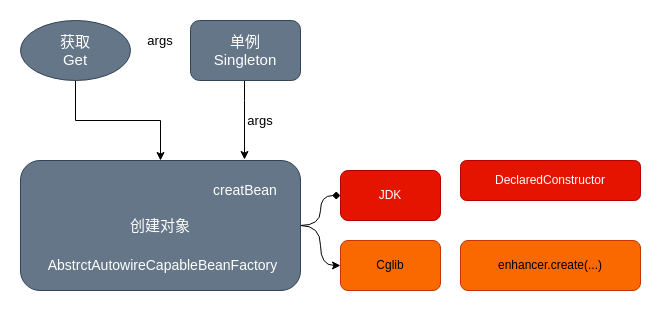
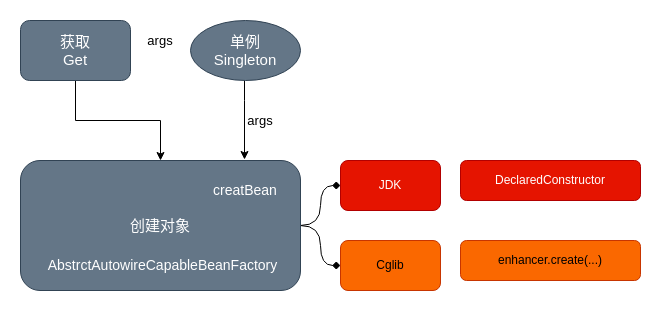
  <mxCell id="0" />
  <mxCell id="1" parent="0" />
  <mxCell id="2" value="" style="edgeStyle=orthogonalEdgeStyle;rounded=0;orthogonalLoop=1;jettySize=auto;html=1;" edge="1" parent="1" source="3" target="9"><mxGeometry relative="1" as="geometry" /></mxCell>
- <mxCell id="3" value="&lt;font style=&quot;font-size: 15px&quot;&gt;获取&lt;br&gt;Get&lt;/font&gt;" style="ellipse;whiteSpace=wrap;html=1;fillColor=#647687;strokeColor=#314354;fontColor=#ffffff;" vertex="1" parent="1"><mxGeometry x="20" y="20" width="110" height="60" as="geometry" /></mxCell>
+ <mxCell id="3" value="&lt;font style=&quot;font-size: 15px&quot;&gt;获取&lt;br&gt;Get&lt;/font&gt;" style="rounded=1;whiteSpace=wrap;html=1;fillColor=#647687;strokeColor=#314354;fontColor=#ffffff;" vertex="1" parent="1"><mxGeometry x="20" y="20" width="110" height="60" as="geometry" /></mxCell>
  <mxCell id="4" value="" style="edgeStyle=orthogonalEdgeStyle;rounded=0;orthogonalLoop=1;jettySize=auto;html=1;" edge="1" parent="1" source="5"><mxGeometry relative="1" as="geometry"><mxPoint x="244" y="159" as="targetPoint" /><Array as="points"><mxPoint x="244" y="100" /><mxPoint x="244" y="100" /></Array></mxGeometry></mxCell>
- <mxCell id="5" value="&lt;font style=&quot;font-size: 15px&quot;&gt;单例&lt;br&gt;Singleton&lt;/font&gt;" style="rounded=1;whiteSpace=wrap;html=1;fillColor=#647687;strokeColor=#314354;fontColor=#ffffff;" vertex="1" parent="1"><mxGeometry x="190" y="20" width="110" height="60" as="geometry" /></mxCell>
+ <mxCell id="5" value="&lt;font style=&quot;font-size: 15px&quot;&gt;单例&lt;br&gt;Singleton&lt;/font&gt;" style="ellipse;whiteSpace=wrap;html=1;fillColor=#647687;strokeColor=#314354;fontColor=#ffffff;" vertex="1" parent="1"><mxGeometry x="190" y="20" width="110" height="60" as="geometry" /></mxCell>
  <mxCell id="6" value="&lt;font style=&quot;font-size: 13px&quot;&gt;args&lt;/font&gt;" style="text;html=1;strokeColor=none;fillColor=none;align=center;verticalAlign=middle;whiteSpace=wrap;rounded=0;" vertex="1" parent="1"><mxGeometry x="140" y="30" width="40" height="20" as="geometry" /></mxCell>
  <mxCell id="7" style="edgeStyle=orthogonalEdgeStyle;orthogonalLoop=1;jettySize=auto;html=1;entryX=0;entryY=0.5;entryDx=0;entryDy=0;curved=1;endArrow=diamond;" edge="1" parent="1" source="9" target="13"><mxGeometry relative="1" as="geometry" /></mxCell>
- <mxCell id="8" style="edgeStyle=orthogonalEdgeStyle;orthogonalLoop=1;jettySize=auto;html=1;entryX=0;entryY=0.5;entryDx=0;entryDy=0;curved=1;" edge="1" parent="1" source="9" target="14"><mxGeometry relative="1" as="geometry" /></mxCell>
+ <mxCell id="8" style="edgeStyle=orthogonalEdgeStyle;orthogonalLoop=1;jettySize=auto;html=1;entryX=0;entryY=0.5;entryDx=0;entryDy=0;curved=1;endArrow=diamond;" edge="1" parent="1" source="9" target="14"><mxGeometry relative="1" as="geometry" /></mxCell>
  <mxCell id="9" value="&lt;font style=&quot;font-size: 15px&quot;&gt;创建对象&lt;/font&gt;" style="rounded=1;whiteSpace=wrap;html=1;fillColor=#647687;strokeColor=#314354;fontColor=#ffffff;" vertex="1" parent="1"><mxGeometry x="20" y="160" width="280" height="130" as="geometry" /></mxCell>
  <mxCell id="10" value="&lt;font style=&quot;font-size: 14px&quot; color=&quot;#ffffff&quot;&gt;AbstrctAutowireCapableBeanFactory&lt;/font&gt;" style="text;html=1;strokeColor=none;fillColor=none;align=center;verticalAlign=middle;whiteSpace=wrap;rounded=0;" vertex="1" parent="1"><mxGeometry x="55" y="250" width="215" height="30" as="geometry" /></mxCell>
  <mxCell id="11" value="&lt;font style=&quot;font-size: 14px&quot; color=&quot;#ffffff&quot;&gt;creatBean&lt;/font&gt;" style="text;html=1;strokeColor=none;fillColor=none;align=center;verticalAlign=middle;whiteSpace=wrap;rounded=0;" vertex="1" parent="1"><mxGeometry x="210" y="170" width="70" height="40" as="geometry" /></mxCell>
  <mxCell id="12" value="&lt;font style=&quot;font-size: 13px&quot;&gt;args&lt;/font&gt;" style="text;html=1;strokeColor=none;fillColor=none;align=center;verticalAlign=middle;whiteSpace=wrap;rounded=0;" vertex="1" parent="1"><mxGeometry x="240" y="110" width="40" height="20" as="geometry" /></mxCell>
- <mxCell id="13" value="JDK" style="rounded=1;whiteSpace=wrap;html=1;fillColor=#e51400;strokeColor=#B20000;fontColor=#ffffff;" vertex="1" parent="1"><mxGeometry x="340" y="170" width="100" height="50" as="geometry" /></mxCell>
+ <mxCell id="13" value="JDK" style="rounded=1;whiteSpace=wrap;html=1;fillColor=#e51400;strokeColor=#B20000;fontColor=#ffffff;" vertex="1" parent="1"><mxGeometry x="340" y="160" width="100" height="50" as="geometry" /></mxCell>
  <mxCell id="14" value="Cglib" style="rounded=1;whiteSpace=wrap;html=1;fillColor=#fa6800;strokeColor=#C73500;fontColor=#000000;" vertex="1" parent="1"><mxGeometry x="340" y="240" width="100" height="50" as="geometry" /></mxCell>
  <mxCell id="15" value="DeclaredConstructor" style="rounded=1;whiteSpace=wrap;html=1;fillColor=#e51400;strokeColor=#B20000;fontColor=#ffffff;" vertex="1" parent="1"><mxGeometry x="460" y="160" width="180" height="40" as="geometry" /></mxCell>
- <mxCell id="16" value="enhancer.create(...)" style="rounded=1;whiteSpace=wrap;html=1;fillColor=#fa6800;strokeColor=#C73500;fontColor=#000000;" vertex="1" parent="1"><mxGeometry x="460" y="240" width="180" height="50" as="geometry" /></mxCell>
+ <mxCell id="16" value="enhancer.create(...)" style="rounded=1;whiteSpace=wrap;html=1;fillColor=#fa6800;strokeColor=#C73500;fontColor=#000000;" vertex="1" parent="1"><mxGeometry x="460" y="240" width="180" height="40" as="geometry" /></mxCell>
